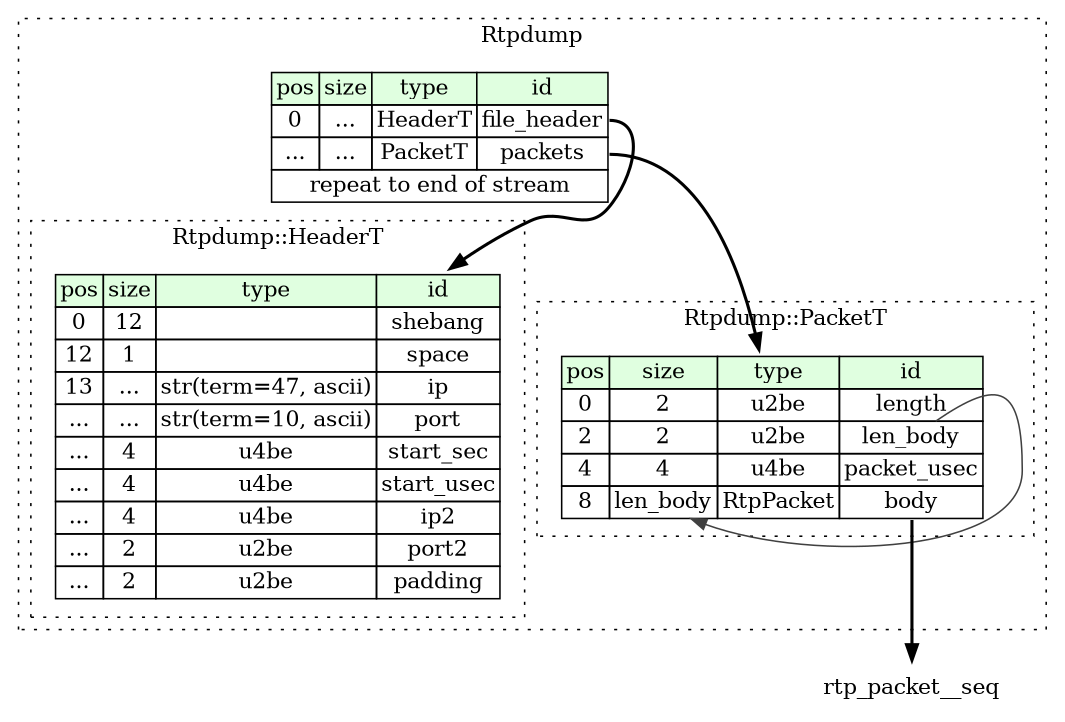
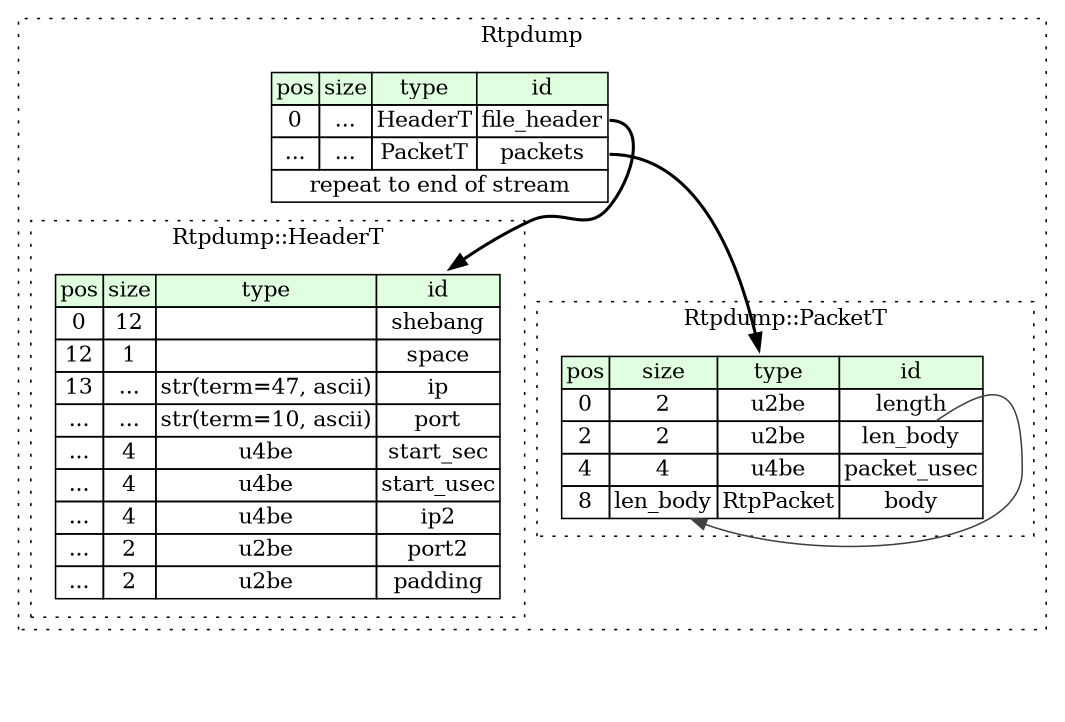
  digraph {
    rankdir=TB
    node [shape=plaintext]
    edge [style=bold]
    n1 [label=<<TABLE BORDER="0" CELLBORDER="1" CELLSPACING="0"> 				<TR><TD BGCOLOR="#E0FFE0">pos</TD><TD BGCOLOR="#E0FFE0">size</TD><TD BGCOLOR="#E0FFE0">type</TD><TD BGCOLOR="#E0FFE0">id</TD></TR> 				<TR><TD PORT="shebang_pos">0</TD><TD PORT="shebang_size">12</TD><TD></TD><TD PORT="shebang_type">shebang</TD></TR> 				<TR><TD PORT="space_pos">12</TD><TD PORT="space_size">1</TD><TD></TD><TD PORT="space_type">space</TD></TR> 				<TR><TD PORT="ip_pos">13</TD><TD PORT="ip_size">...</TD><TD>str(term=47, ascii)</TD><TD PORT="ip_type">ip</TD></TR> 				<TR><TD PORT="port_pos">...</TD><TD PORT="port_size">...</TD><TD>str(term=10, ascii)</TD><TD PORT="port_type">port</TD></TR> 				<TR><TD PORT="start_sec_pos">...</TD><TD PORT="start_sec_size">4</TD><TD>u4be</TD><TD PORT="start_sec_type">start_sec</TD></TR> 				<TR><TD PORT="start_usec_pos">...</TD><TD PORT="start_usec_size">4</TD><TD>u4be</TD><TD PORT="start_usec_type">start_usec</TD></TR> 				<TR><TD PORT="ip2_pos">...</TD><TD PORT="ip2_size">4</TD><TD>u4be</TD><TD PORT="ip2_type">ip2</TD></TR> 				<TR><TD PORT="port2_pos">...</TD><TD PORT="port2_size">2</TD><TD>u2be</TD><TD PORT="port2_type">port2</TD></TR> 				<TR><TD PORT="padding_pos">...</TD><TD PORT="padding_size">2</TD><TD>u2be</TD><TD PORT="padding_type">padding</TD></TR> 			</TABLE>>]
    n2 [label=<<TABLE BORDER="0" CELLBORDER="1" CELLSPACING="0"> 				<TR><TD BGCOLOR="#E0FFE0">pos</TD><TD BGCOLOR="#E0FFE0">size</TD><TD BGCOLOR="#E0FFE0">type</TD><TD BGCOLOR="#E0FFE0">id</TD></TR> 				<TR><TD PORT="length_pos">0</TD><TD PORT="length_size">2</TD><TD>u2be</TD><TD PORT="length_type">length</TD></TR> 				<TR><TD PORT="len_body_pos">2</TD><TD PORT="len_body_size">2</TD><TD>u2be</TD><TD PORT="len_body_type">len_body</TD></TR> 				<TR><TD PORT="packet_usec_pos">4</TD><TD PORT="packet_usec_size">4</TD><TD>u4be</TD><TD PORT="packet_usec_type">packet_usec</TD></TR> 				<TR><TD PORT="body_pos">8</TD><TD PORT="body_size">len_body</TD><TD>RtpPacket</TD><TD PORT="body_type">body</TD></TR> 			</TABLE>>]
    n3 [label=<<TABLE BORDER="0" CELLBORDER="1" CELLSPACING="0"> 			<TR><TD BGCOLOR="#E0FFE0">pos</TD><TD BGCOLOR="#E0FFE0">size</TD><TD BGCOLOR="#E0FFE0">type</TD><TD BGCOLOR="#E0FFE0">id</TD></TR> 			<TR><TD PORT="file_header_pos">0</TD><TD PORT="file_header_size">...</TD><TD>HeaderT</TD><TD PORT="file_header_type">file_header</TD></TR> 			<TR><TD PORT="packets_pos">...</TD><TD PORT="packets_size">...</TD><TD>PacketT</TD><TD PORT="packets_type">packets</TD></TR> 			<TR><TD COLSPAN="4" PORT="packets__repeat">repeat to end of stream</TD></TR> 		</TABLE>>]
-   rtp_packet__seq
    subgraph cluster_1 {
      label=Rtpdump
      style=dotted
      n3
      subgraph cluster_2 {
        label="Rtpdump::HeaderT"
        style=dotted
        n1
      }
      subgraph cluster_3 {
        label="Rtpdump::PacketT"
        style=dotted
        n2
      }
    }
    n2 -> n2 [color="#404040" headport=body_size tailport=len_body_type style=""]
-   n2 -> rtp_packet__seq [tailport=body_type]
    n3 -> n1 [tailport=file_header_type]
    n3 -> n2 [tailport=packets_type]
  }
